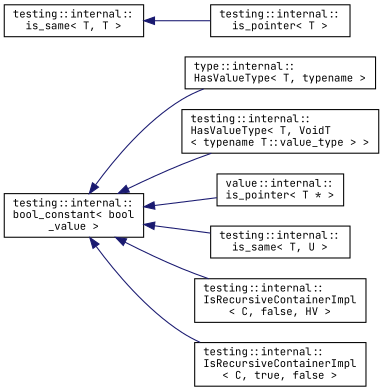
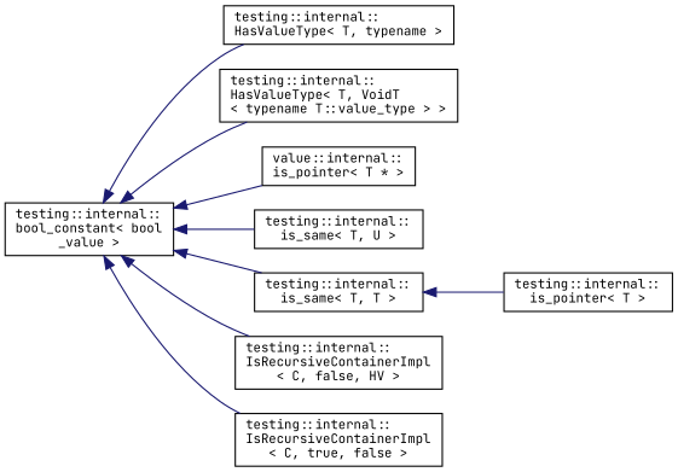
  digraph {
    fontname="JetBrains Mono"
    rankdir=LR
    node [color=black fillcolor=white fontname="JetBrains Mono" fontsize=10 shape=record style=filled]
    edge [color=midnightblue dir=back fontname="JetBrains Mono" fontsize=10 labelfontname=Helvetica labelfontsize=10 style=solid]
    n1 [height=0.2 label="testing::internal::\lbool_constant\< bool\l_value \>" width=0.4]
-   n2 [height=0.2 label="type::internal::\lHasValueType\< T, typename \>" width=0.4]
+   n2 [height=0.2 label="testing::internal::\lHasValueType\< T, typename \>" width=0.4]
    n3 [height=0.2 label="testing::internal::\lHasValueType\< T, VoidT\l\< typename T::value_type \> \>" width=0.4]
    n4 [height=0.2 label="value::internal::\lis_pointer\< T * \>" width=0.4]
    n5 [height=0.2 label="testing::internal::\lis_same\< T, U \>" width=0.4]
    n6 [height=0.2 label="testing::internal::\lis_same\< T, T \>" width=0.4]
    n7 [height=0.2 label="testing::internal::\lIsRecursiveContainerImpl\l\< C, false, HV \>" width=0.4]
    n8 [height=0.2 label="testing::internal::\lIsRecursiveContainerImpl\l\< C, true, false \>" width=0.4]
    n9 [height=0.2 label="testing::internal::\lis_pointer\< T \>" width=0.4]
    n1 -> n2
    n1 -> n3
    n1 -> n4
    n1 -> n5
+   n1 -> n6
    n1 -> n7
    n1 -> n8
    n6 -> n9
  }
